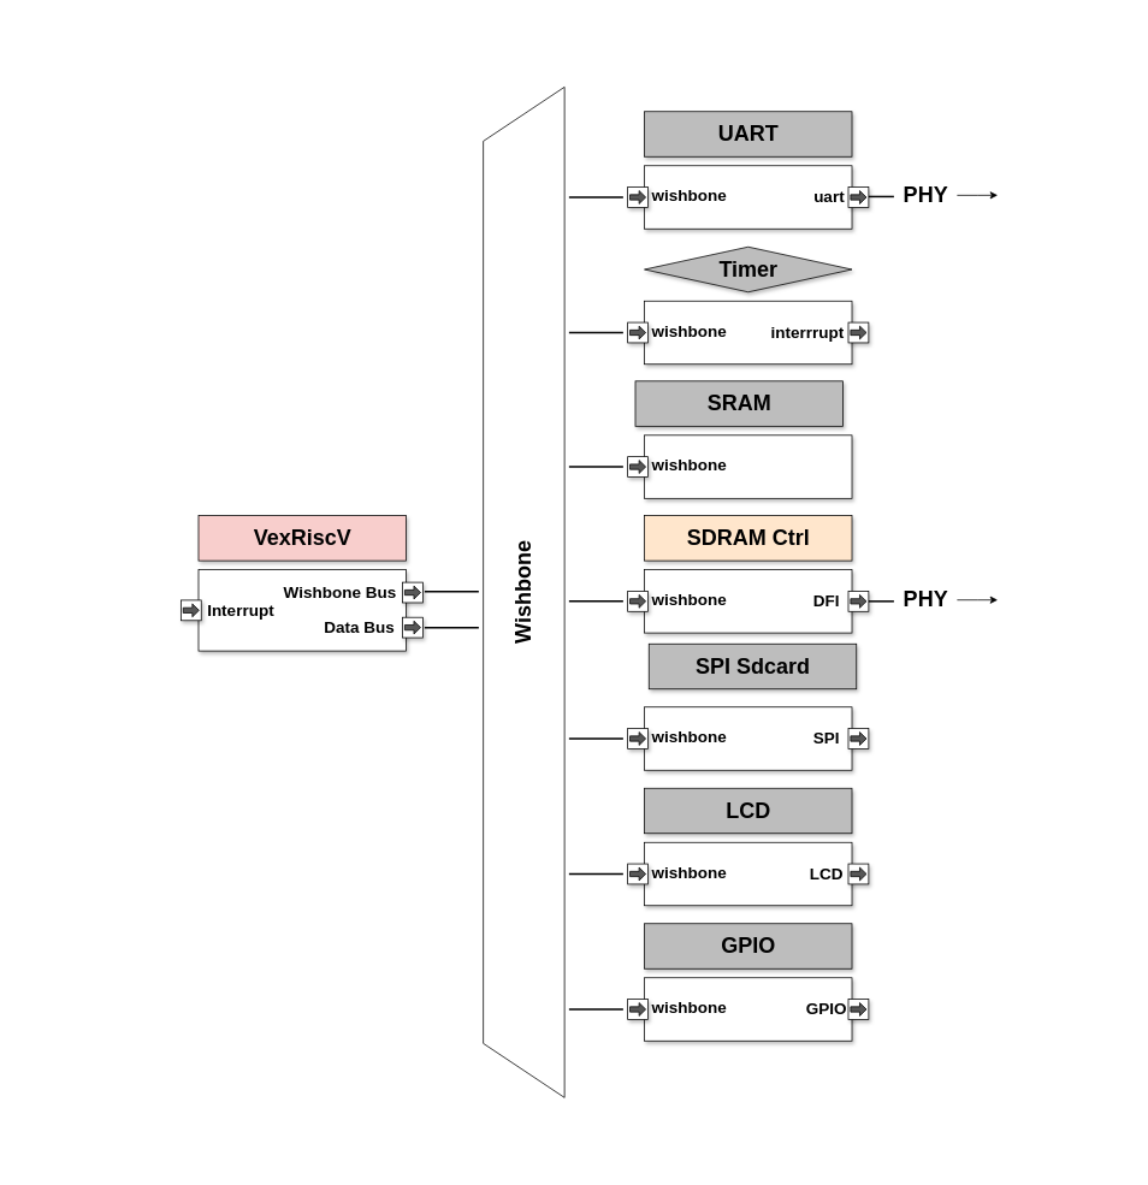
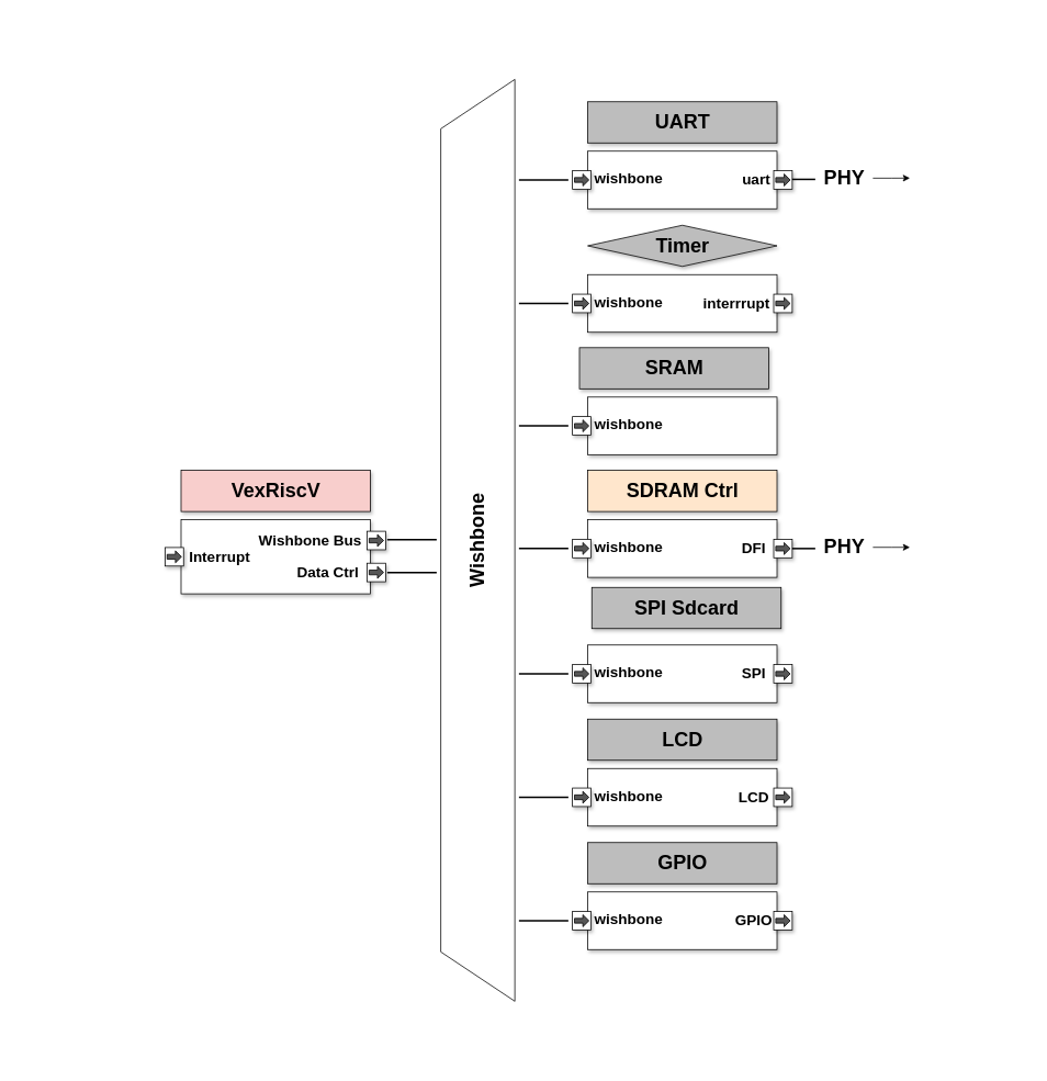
  <mxCell id="0" />
  <mxCell id="1" parent="0" />
  <mxCell id="2" value="" style="rounded=0;whiteSpace=wrap;html=1;strokeColor=none;" vertex="1" parent="1"><mxGeometry x="130" y="20.8" width="1120" height="1270" as="geometry" /></mxCell>
  <mxCell id="3" value="" style="rounded=0;whiteSpace=wrap;html=1;shadow=1;" vertex="1" parent="1"><mxGeometry x="219.5" y="630.8" width="230" height="90" as="geometry" /></mxCell>
  <mxCell id="4" value="&lt;font style=&quot;font-size: 24px;&quot;&gt;&lt;b&gt;Wishbone&lt;/b&gt;&lt;/font&gt;" style="shape=trapezoid;perimeter=trapezoidPerimeter;whiteSpace=wrap;html=1;fixedSize=1;size=60;rotation=-90;" vertex="1" parent="1"><mxGeometry x="20" y="610.8" width="1120" height="90" as="geometry" /></mxCell>
  <mxCell id="5" value="&lt;font style=&quot;font-size: 24px;&quot;&gt;&lt;b&gt;VexRiscV&lt;/b&gt;&lt;/font&gt;" style="rounded=0;whiteSpace=wrap;html=1;fillColor=#f8cecc;shadow=1;" vertex="1" parent="1"><mxGeometry x="219.5" y="570.8" width="230" height="50" as="geometry" /></mxCell>
  <mxCell id="6" value="&lt;font style=&quot;font-size: 18px;&quot;&gt;&lt;b style=&quot;&quot;&gt;Wishbone Bus&lt;/b&gt;&lt;/font&gt;" style="text;html=1;align=center;verticalAlign=middle;resizable=0;points=[];autosize=1;strokeColor=none;fillColor=none;" vertex="1" parent="1"><mxGeometry x="300.5" y="636.8" width="150" height="40" as="geometry" /></mxCell>
- <mxCell id="7" value="&lt;font style=&quot;font-size: 18px;&quot;&gt;&lt;b style=&quot;&quot;&gt;&amp;nbsp;Data Bus&lt;/b&gt;&lt;/font&gt;" style="text;html=1;align=center;verticalAlign=middle;resizable=0;points=[];autosize=1;strokeColor=none;fillColor=none;" vertex="1" parent="1"><mxGeometry x="339.5" y="674.85" width="110" height="40" as="geometry" /></mxCell>
+ <mxCell id="7" value="&lt;font style=&quot;font-size: 18px;&quot;&gt;&lt;b style=&quot;&quot;&gt;&amp;nbsp;Data Ctrl&lt;/b&gt;&lt;/font&gt;" style="text;html=1;align=center;verticalAlign=middle;resizable=0;points=[];autosize=1;strokeColor=none;fillColor=none;" vertex="1" parent="1"><mxGeometry x="339.5" y="674.85" width="110" height="40" as="geometry" /></mxCell>
  <mxCell id="8" value="&lt;font style=&quot;font-size: 18px;&quot;&gt;&lt;b style=&quot;&quot;&gt;Interrupt&lt;/b&gt;&lt;/font&gt;" style="text;html=1;align=center;verticalAlign=middle;resizable=0;points=[];autosize=1;strokeColor=none;fillColor=none;" vertex="1" parent="1"><mxGeometry x="215.5" y="655.8" width="100" height="40" as="geometry" /></mxCell>
  <mxCell id="9" value="" style="whiteSpace=wrap;html=1;aspect=fixed;shadow=1;" vertex="1" parent="1"><mxGeometry x="445.5" y="644.8" width="22.5" height="22.5" as="geometry" /></mxCell>
  <mxCell id="10" value="" style="shape=flexArrow;endArrow=classic;html=1;rounded=0;width=5.736;endSize=2.124;endWidth=7.751;fillColor=#575757;entryX=0.911;entryY=0.499;entryDx=0;entryDy=0;entryPerimeter=0;" edge="1" parent="1" target="9"><mxGeometry width="50" height="50" relative="1" as="geometry"><mxPoint x="447.5" y="656.04" as="sourcePoint" /><mxPoint x="460.5" y="658.25" as="targetPoint" /></mxGeometry></mxCell>
  <mxCell id="11" value="" style="rounded=0;whiteSpace=wrap;html=1;shadow=1;" vertex="1" parent="1"><mxGeometry x="713.5" y="183" width="230" height="70" as="geometry" /></mxCell>
  <mxCell id="12" value="&lt;font style=&quot;font-size: 24px;&quot;&gt;&lt;b&gt;UART&lt;/b&gt;&lt;/font&gt;" style="rounded=0;whiteSpace=wrap;html=1;fillColor=#BDBDBD;shadow=1;" vertex="1" parent="1"><mxGeometry x="713.5" y="123" width="230" height="50" as="geometry" /></mxCell>
  <mxCell id="13" value="&lt;font style=&quot;font-size: 18px;&quot;&gt;&lt;b&gt;uart&lt;/b&gt;&lt;/font&gt;" style="text;html=1;align=center;verticalAlign=middle;resizable=0;points=[];autosize=1;strokeColor=none;fillColor=none;" vertex="1" parent="1"><mxGeometry x="887.5" y="198" width="60" height="40" as="geometry" /></mxCell>
  <mxCell id="14" value="&lt;font style=&quot;font-size: 18px;&quot;&gt;&lt;b style=&quot;&quot;&gt;wishbone&lt;/b&gt;&lt;/font&gt;" style="text;html=1;align=center;verticalAlign=middle;resizable=0;points=[];autosize=1;strokeColor=none;fillColor=none;" vertex="1" parent="1"><mxGeometry x="707.5" y="196.5" width="110" height="40" as="geometry" /></mxCell>
  <mxCell id="15" value="" style="whiteSpace=wrap;html=1;aspect=fixed;shadow=1;" vertex="1" parent="1"><mxGeometry x="445.5" y="683.6" width="22.5" height="22.5" as="geometry" /></mxCell>
  <mxCell id="16" value="" style="shape=flexArrow;endArrow=classic;html=1;rounded=0;width=5.736;endSize=2.124;endWidth=7.751;fillColor=#575757;entryX=0.911;entryY=0.499;entryDx=0;entryDy=0;entryPerimeter=0;" edge="1" target="15" parent="1"><mxGeometry width="50" height="50" relative="1" as="geometry"><mxPoint x="447.5" y="694.84" as="sourcePoint" /><mxPoint x="460.5" y="697.05" as="targetPoint" /></mxGeometry></mxCell>
  <mxCell id="17" value="" style="whiteSpace=wrap;html=1;aspect=fixed;shadow=1;" vertex="1" parent="1"><mxGeometry x="200" y="664.55" width="22.5" height="22.5" as="geometry" /></mxCell>
  <mxCell id="18" value="" style="shape=flexArrow;endArrow=classic;html=1;rounded=0;width=5.736;endSize=2.124;endWidth=7.751;fillColor=#575757;entryX=0.911;entryY=0.499;entryDx=0;entryDy=0;entryPerimeter=0;" edge="1" target="17" parent="1"><mxGeometry width="50" height="50" relative="1" as="geometry"><mxPoint x="202" y="675.79" as="sourcePoint" /><mxPoint x="215" y="678" as="targetPoint" /></mxGeometry></mxCell>
  <mxCell id="19" value="" style="whiteSpace=wrap;html=1;aspect=fixed;shadow=1;" vertex="1" parent="1"><mxGeometry x="695" y="206.75" width="22.5" height="22.5" as="geometry" /></mxCell>
  <mxCell id="20" value="" style="shape=flexArrow;endArrow=classic;html=1;rounded=0;width=5.736;endSize=2.124;endWidth=7.751;fillColor=#575757;entryX=0.911;entryY=0.499;entryDx=0;entryDy=0;entryPerimeter=0;" edge="1" target="19" parent="1"><mxGeometry width="50" height="50" relative="1" as="geometry"><mxPoint x="697" y="217.99" as="sourcePoint" /><mxPoint x="710" y="220.2" as="targetPoint" /></mxGeometry></mxCell>
  <mxCell id="21" value="" style="whiteSpace=wrap;html=1;aspect=fixed;shadow=1;" vertex="1" parent="1"><mxGeometry x="939.5" y="206.75" width="22.5" height="22.5" as="geometry" /></mxCell>
  <mxCell id="22" value="" style="shape=flexArrow;endArrow=classic;html=1;rounded=0;width=5.736;endSize=2.124;endWidth=7.751;fillColor=#575757;entryX=0.911;entryY=0.499;entryDx=0;entryDy=0;entryPerimeter=0;" edge="1" target="21" parent="1"><mxGeometry width="50" height="50" relative="1" as="geometry"><mxPoint x="941.5" y="217.99" as="sourcePoint" /><mxPoint x="954.5" y="220.2" as="targetPoint" /></mxGeometry></mxCell>
  <mxCell id="23" value="" style="rounded=0;whiteSpace=wrap;html=1;shadow=1;" vertex="1" parent="1"><mxGeometry x="713.5" y="333" width="230" height="70" as="geometry" /></mxCell>
  <mxCell id="24" value="&lt;font style=&quot;font-size: 24px;&quot;&gt;&lt;b&gt;Timer&lt;/b&gt;&lt;/font&gt;" style="rhombus;whiteSpace=wrap;html=1;fillColor=#BDBDBD;shadow=1;" vertex="1" parent="1"><mxGeometry x="713.5" y="273" width="230" height="50" as="geometry" /></mxCell>
  <mxCell id="25" value="&lt;font style=&quot;font-size: 18px;&quot;&gt;&lt;b&gt;interrrupt&lt;/b&gt;&lt;/font&gt;" style="text;html=1;align=center;verticalAlign=middle;resizable=0;points=[];autosize=1;strokeColor=none;fillColor=none;" vertex="1" parent="1"><mxGeometry x="843.5" y="348" width="100" height="40" as="geometry" /></mxCell>
  <mxCell id="26" value="&lt;font style=&quot;font-size: 18px;&quot;&gt;&lt;b style=&quot;&quot;&gt;wishbone&lt;/b&gt;&lt;/font&gt;" style="text;html=1;align=center;verticalAlign=middle;resizable=0;points=[];autosize=1;strokeColor=none;fillColor=none;" vertex="1" parent="1"><mxGeometry x="707.5" y="346.5" width="110" height="40" as="geometry" /></mxCell>
  <mxCell id="27" value="" style="whiteSpace=wrap;html=1;aspect=fixed;shadow=1;" vertex="1" parent="1"><mxGeometry x="695" y="356.75" width="22.5" height="22.5" as="geometry" /></mxCell>
  <mxCell id="28" value="" style="shape=flexArrow;endArrow=classic;html=1;rounded=0;width=5.736;endSize=2.124;endWidth=7.751;fillColor=#575757;entryX=0.911;entryY=0.499;entryDx=0;entryDy=0;entryPerimeter=0;" edge="1" parent="1" target="27"><mxGeometry width="50" height="50" relative="1" as="geometry"><mxPoint x="697" y="367.99" as="sourcePoint" /><mxPoint x="710" y="370.2" as="targetPoint" /></mxGeometry></mxCell>
  <mxCell id="29" value="" style="whiteSpace=wrap;html=1;aspect=fixed;shadow=1;" vertex="1" parent="1"><mxGeometry x="939.5" y="356.75" width="22.5" height="22.5" as="geometry" /></mxCell>
  <mxCell id="30" value="" style="shape=flexArrow;endArrow=classic;html=1;rounded=0;width=5.736;endSize=2.124;endWidth=7.751;fillColor=#575757;entryX=0.911;entryY=0.499;entryDx=0;entryDy=0;entryPerimeter=0;" edge="1" parent="1" target="29"><mxGeometry width="50" height="50" relative="1" as="geometry"><mxPoint x="941.5" y="367.99" as="sourcePoint" /><mxPoint x="954.5" y="370.2" as="targetPoint" /></mxGeometry></mxCell>
  <mxCell id="31" value="" style="rounded=0;whiteSpace=wrap;html=1;shadow=1;" vertex="1" parent="1"><mxGeometry x="713.5" y="481.75" width="230" height="70" as="geometry" /></mxCell>
  <mxCell id="32" value="&lt;font style=&quot;font-size: 24px;&quot;&gt;&lt;b&gt;SRAM&lt;/b&gt;&lt;/font&gt;" style="rounded=0;whiteSpace=wrap;html=1;fillColor=#BDBDBD;shadow=1;" vertex="1" parent="1"><mxGeometry x="703.5" y="421.75" width="230" height="50" as="geometry" /></mxCell>
  <mxCell id="33" value="&lt;font style=&quot;font-size: 18px;&quot;&gt;&lt;b style=&quot;&quot;&gt;wishbone&lt;/b&gt;&lt;/font&gt;" style="text;html=1;align=center;verticalAlign=middle;resizable=0;points=[];autosize=1;strokeColor=none;fillColor=none;" vertex="1" parent="1"><mxGeometry x="707.5" y="495.25" width="110" height="40" as="geometry" /></mxCell>
  <mxCell id="34" value="" style="whiteSpace=wrap;html=1;aspect=fixed;shadow=1;" vertex="1" parent="1"><mxGeometry x="695" y="505.5" width="22.5" height="22.5" as="geometry" /></mxCell>
  <mxCell id="35" value="" style="shape=flexArrow;endArrow=classic;html=1;rounded=0;width=5.736;endSize=2.124;endWidth=7.751;fillColor=#575757;entryX=0.911;entryY=0.499;entryDx=0;entryDy=0;entryPerimeter=0;" edge="1" target="34" parent="1"><mxGeometry width="50" height="50" relative="1" as="geometry"><mxPoint x="697" y="516.74" as="sourcePoint" /><mxPoint x="710" y="518.95" as="targetPoint" /></mxGeometry></mxCell>
  <mxCell id="36" value="" style="rounded=0;whiteSpace=wrap;html=1;shadow=1;" vertex="1" parent="1"><mxGeometry x="713.5" y="630.8" width="230" height="70" as="geometry" /></mxCell>
  <mxCell id="37" value="&lt;font style=&quot;font-size: 24px;&quot;&gt;&lt;b&gt;SDRAM Ctrl&lt;/b&gt;&lt;/font&gt;" style="rounded=0;whiteSpace=wrap;html=1;fillColor=#ffe6cc;shadow=1;" vertex="1" parent="1"><mxGeometry x="713.5" y="570.8" width="230" height="50" as="geometry" /></mxCell>
  <mxCell id="38" value="&lt;font style=&quot;font-size: 18px;&quot;&gt;&lt;b&gt;DFI&lt;/b&gt;&lt;/font&gt;" style="text;html=1;align=center;verticalAlign=middle;resizable=0;points=[];autosize=1;strokeColor=none;fillColor=none;" vertex="1" parent="1"><mxGeometry x="889.5" y="645.8" width="50" height="40" as="geometry" /></mxCell>
  <mxCell id="39" value="&lt;font style=&quot;font-size: 18px;&quot;&gt;&lt;b style=&quot;&quot;&gt;wishbone&lt;/b&gt;&lt;/font&gt;" style="text;html=1;align=center;verticalAlign=middle;resizable=0;points=[];autosize=1;strokeColor=none;fillColor=none;" vertex="1" parent="1"><mxGeometry x="707.5" y="644.3" width="110" height="40" as="geometry" /></mxCell>
  <mxCell id="40" value="" style="whiteSpace=wrap;html=1;aspect=fixed;shadow=1;" vertex="1" parent="1"><mxGeometry x="695" y="654.55" width="22.5" height="22.5" as="geometry" /></mxCell>
  <mxCell id="41" value="" style="shape=flexArrow;endArrow=classic;html=1;rounded=0;width=5.736;endSize=2.124;endWidth=7.751;fillColor=#575757;entryX=0.911;entryY=0.499;entryDx=0;entryDy=0;entryPerimeter=0;" edge="1" target="40" parent="1"><mxGeometry width="50" height="50" relative="1" as="geometry"><mxPoint x="697" y="665.79" as="sourcePoint" /><mxPoint x="710" y="668" as="targetPoint" /></mxGeometry></mxCell>
  <mxCell id="42" value="" style="whiteSpace=wrap;html=1;aspect=fixed;shadow=1;" vertex="1" parent="1"><mxGeometry x="939.5" y="654.55" width="22.5" height="22.5" as="geometry" /></mxCell>
  <mxCell id="43" value="" style="shape=flexArrow;endArrow=classic;html=1;rounded=0;width=5.736;endSize=2.124;endWidth=7.751;fillColor=#575757;entryX=0.911;entryY=0.499;entryDx=0;entryDy=0;entryPerimeter=0;" edge="1" target="42" parent="1"><mxGeometry width="50" height="50" relative="1" as="geometry"><mxPoint x="941.5" y="665.79" as="sourcePoint" /><mxPoint x="954.5" y="668" as="targetPoint" /></mxGeometry></mxCell>
  <mxCell id="44" value="" style="rounded=0;whiteSpace=wrap;html=1;shadow=1;" vertex="1" parent="1"><mxGeometry x="713.5" y="783" width="230" height="70" as="geometry" /></mxCell>
  <mxCell id="45" value="&lt;font style=&quot;font-size: 24px;&quot;&gt;&lt;b&gt;SPI Sdcard&lt;/b&gt;&lt;/font&gt;" style="rounded=0;whiteSpace=wrap;html=1;fillColor=#BDBDBD;shadow=1;" vertex="1" parent="1"><mxGeometry x="718.5" y="713" width="230" height="50" as="geometry" /></mxCell>
  <mxCell id="46" value="&lt;font style=&quot;font-size: 18px;&quot;&gt;&lt;b&gt;SPI&lt;/b&gt;&lt;/font&gt;" style="text;html=1;align=center;verticalAlign=middle;resizable=0;points=[];autosize=1;strokeColor=none;fillColor=none;" vertex="1" parent="1"><mxGeometry x="889.5" y="798" width="50" height="40" as="geometry" /></mxCell>
  <mxCell id="47" value="&lt;font style=&quot;font-size: 18px;&quot;&gt;&lt;b style=&quot;&quot;&gt;wishbone&lt;/b&gt;&lt;/font&gt;" style="text;html=1;align=center;verticalAlign=middle;resizable=0;points=[];autosize=1;strokeColor=none;fillColor=none;" vertex="1" parent="1"><mxGeometry x="707.5" y="796.5" width="110" height="40" as="geometry" /></mxCell>
  <mxCell id="48" value="" style="whiteSpace=wrap;html=1;aspect=fixed;shadow=1;" vertex="1" parent="1"><mxGeometry x="695" y="806.75" width="22.5" height="22.5" as="geometry" /></mxCell>
  <mxCell id="49" value="" style="shape=flexArrow;endArrow=classic;html=1;rounded=0;width=5.736;endSize=2.124;endWidth=7.751;fillColor=#575757;entryX=0.911;entryY=0.499;entryDx=0;entryDy=0;entryPerimeter=0;" edge="1" target="48" parent="1"><mxGeometry width="50" height="50" relative="1" as="geometry"><mxPoint x="697" y="817.99" as="sourcePoint" /><mxPoint x="710" y="820.2" as="targetPoint" /></mxGeometry></mxCell>
  <mxCell id="50" value="" style="whiteSpace=wrap;html=1;aspect=fixed;shadow=1;" vertex="1" parent="1"><mxGeometry x="939.5" y="806.75" width="22.5" height="22.5" as="geometry" /></mxCell>
  <mxCell id="51" value="" style="shape=flexArrow;endArrow=classic;html=1;rounded=0;width=5.736;endSize=2.124;endWidth=7.751;fillColor=#575757;entryX=0.911;entryY=0.499;entryDx=0;entryDy=0;entryPerimeter=0;" edge="1" target="50" parent="1"><mxGeometry width="50" height="50" relative="1" as="geometry"><mxPoint x="941.5" y="817.99" as="sourcePoint" /><mxPoint x="954.5" y="820.2" as="targetPoint" /></mxGeometry></mxCell>
  <mxCell id="52" value="" style="line;strokeWidth=2;html=1;" vertex="1" parent="1"><mxGeometry x="962" y="645.8" width="28" height="40" as="geometry" /></mxCell>
  <mxCell id="53" style="edgeStyle=orthogonalEdgeStyle;rounded=0;orthogonalLoop=1;jettySize=auto;html=1;" edge="1" parent="1" source="54"><mxGeometry relative="1" as="geometry"><mxPoint x="1105" y="664.3" as="targetPoint" /></mxGeometry></mxCell>
  <mxCell id="54" value="&lt;font style=&quot;font-size: 24px;&quot;&gt;&lt;b&gt;PHY&lt;/b&gt;&lt;/font&gt;" style="text;html=1;align=center;verticalAlign=middle;resizable=0;points=[];autosize=1;strokeColor=none;fillColor=none;" vertex="1" parent="1"><mxGeometry x="990" y="644.3" width="70" height="40" as="geometry" /></mxCell>
  <mxCell id="55" value="" style="line;strokeWidth=2;html=1;" vertex="1" parent="1"><mxGeometry x="630" y="198" width="60" height="40" as="geometry" /></mxCell>
  <mxCell id="56" value="" style="line;strokeWidth=2;html=1;" vertex="1" parent="1"><mxGeometry x="630" y="496.75" width="60" height="40" as="geometry" /></mxCell>
  <mxCell id="57" value="" style="line;strokeWidth=2;html=1;" vertex="1" parent="1"><mxGeometry x="630" y="645.8" width="60" height="40" as="geometry" /></mxCell>
  <mxCell id="58" value="" style="line;strokeWidth=2;html=1;" vertex="1" parent="1"><mxGeometry x="630" y="348" width="60" height="40" as="geometry" /></mxCell>
  <mxCell id="59" value="" style="line;strokeWidth=2;html=1;" vertex="1" parent="1"><mxGeometry x="630" y="798" width="60" height="40" as="geometry" /></mxCell>
  <mxCell id="60" value="" style="line;strokeWidth=2;html=1;" vertex="1" parent="1"><mxGeometry x="962" y="197.25" width="28" height="40" as="geometry" /></mxCell>
  <mxCell id="61" style="edgeStyle=orthogonalEdgeStyle;rounded=0;orthogonalLoop=1;jettySize=auto;html=1;" edge="1" source="62" parent="1"><mxGeometry relative="1" as="geometry"><mxPoint x="1105" y="215.75" as="targetPoint" /></mxGeometry></mxCell>
  <mxCell id="62" value="&lt;font style=&quot;font-size: 24px;&quot;&gt;&lt;b&gt;PHY&lt;/b&gt;&lt;/font&gt;" style="text;html=1;align=center;verticalAlign=middle;resizable=0;points=[];autosize=1;strokeColor=none;fillColor=none;" vertex="1" parent="1"><mxGeometry x="990" y="195.75" width="70" height="40" as="geometry" /></mxCell>
  <mxCell id="63" value="" style="rounded=0;whiteSpace=wrap;html=1;shadow=1;" vertex="1" parent="1"><mxGeometry x="713.5" y="933" width="230" height="70" as="geometry" /></mxCell>
  <mxCell id="64" value="&lt;span style=&quot;font-size: 24px;&quot;&gt;&lt;b&gt;LCD&lt;/b&gt;&lt;/span&gt;" style="rounded=0;whiteSpace=wrap;html=1;fillColor=#BDBDBD;shadow=1;" vertex="1" parent="1"><mxGeometry x="713.5" y="873" width="230" height="50" as="geometry" /></mxCell>
  <mxCell id="65" value="&lt;font style=&quot;font-size: 18px;&quot;&gt;&lt;b&gt;LCD&lt;/b&gt;&lt;/font&gt;" style="text;html=1;align=center;verticalAlign=middle;resizable=0;points=[];autosize=1;strokeColor=none;fillColor=none;" vertex="1" parent="1"><mxGeometry x="884.5" y="948" width="60" height="40" as="geometry" /></mxCell>
  <mxCell id="66" value="&lt;font style=&quot;font-size: 18px;&quot;&gt;&lt;b style=&quot;&quot;&gt;wishbone&lt;/b&gt;&lt;/font&gt;" style="text;html=1;align=center;verticalAlign=middle;resizable=0;points=[];autosize=1;strokeColor=none;fillColor=none;" vertex="1" parent="1"><mxGeometry x="707.5" y="946.5" width="110" height="40" as="geometry" /></mxCell>
  <mxCell id="67" value="" style="whiteSpace=wrap;html=1;aspect=fixed;shadow=1;" vertex="1" parent="1"><mxGeometry x="695" y="956.75" width="22.5" height="22.5" as="geometry" /></mxCell>
  <mxCell id="68" value="" style="shape=flexArrow;endArrow=classic;html=1;rounded=0;width=5.736;endSize=2.124;endWidth=7.751;fillColor=#575757;entryX=0.911;entryY=0.499;entryDx=0;entryDy=0;entryPerimeter=0;" edge="1" target="67" parent="1"><mxGeometry width="50" height="50" relative="1" as="geometry"><mxPoint x="697" y="967.99" as="sourcePoint" /><mxPoint x="710" y="970.2" as="targetPoint" /></mxGeometry></mxCell>
  <mxCell id="69" value="" style="whiteSpace=wrap;html=1;aspect=fixed;shadow=1;" vertex="1" parent="1"><mxGeometry x="939.5" y="956.75" width="22.5" height="22.5" as="geometry" /></mxCell>
  <mxCell id="70" value="" style="shape=flexArrow;endArrow=classic;html=1;rounded=0;width=5.736;endSize=2.124;endWidth=7.751;fillColor=#575757;entryX=0.911;entryY=0.499;entryDx=0;entryDy=0;entryPerimeter=0;" edge="1" target="69" parent="1"><mxGeometry width="50" height="50" relative="1" as="geometry"><mxPoint x="941.5" y="967.99" as="sourcePoint" /><mxPoint x="954.5" y="970.2" as="targetPoint" /></mxGeometry></mxCell>
  <mxCell id="71" value="" style="line;strokeWidth=2;html=1;" vertex="1" parent="1"><mxGeometry x="630" y="948" width="60" height="40" as="geometry" /></mxCell>
  <mxCell id="72" value="" style="rounded=0;whiteSpace=wrap;html=1;shadow=1;" vertex="1" parent="1"><mxGeometry x="713.5" y="1083" width="230" height="70" as="geometry" /></mxCell>
  <mxCell id="73" value="&lt;font style=&quot;font-size: 24px;&quot;&gt;&lt;b&gt;GPIO&lt;/b&gt;&lt;/font&gt;" style="rounded=0;whiteSpace=wrap;html=1;fillColor=#BDBDBD;shadow=1;" vertex="1" parent="1"><mxGeometry x="713.5" y="1023" width="230" height="50" as="geometry" /></mxCell>
  <mxCell id="74" value="&lt;font style=&quot;font-size: 18px;&quot;&gt;&lt;b&gt;GPIO&lt;/b&gt;&lt;/font&gt;" style="text;html=1;align=center;verticalAlign=middle;resizable=0;points=[];autosize=1;strokeColor=none;fillColor=none;" vertex="1" parent="1"><mxGeometry x="879.5" y="1098" width="70" height="40" as="geometry" /></mxCell>
  <mxCell id="75" value="&lt;font style=&quot;font-size: 18px;&quot;&gt;&lt;b style=&quot;&quot;&gt;wishbone&lt;/b&gt;&lt;/font&gt;" style="text;html=1;align=center;verticalAlign=middle;resizable=0;points=[];autosize=1;strokeColor=none;fillColor=none;" vertex="1" parent="1"><mxGeometry x="707.5" y="1096.5" width="110" height="40" as="geometry" /></mxCell>
  <mxCell id="76" value="" style="whiteSpace=wrap;html=1;aspect=fixed;shadow=1;" vertex="1" parent="1"><mxGeometry x="695" y="1106.75" width="22.5" height="22.5" as="geometry" /></mxCell>
  <mxCell id="77" value="" style="shape=flexArrow;endArrow=classic;html=1;rounded=0;width=5.736;endSize=2.124;endWidth=7.751;fillColor=#575757;entryX=0.911;entryY=0.499;entryDx=0;entryDy=0;entryPerimeter=0;" edge="1" target="76" parent="1"><mxGeometry width="50" height="50" relative="1" as="geometry"><mxPoint x="697" y="1117.99" as="sourcePoint" /><mxPoint x="710" y="1120.2" as="targetPoint" /></mxGeometry></mxCell>
  <mxCell id="78" value="" style="whiteSpace=wrap;html=1;aspect=fixed;shadow=1;" vertex="1" parent="1"><mxGeometry x="939.5" y="1106.75" width="22.5" height="22.5" as="geometry" /></mxCell>
  <mxCell id="79" value="" style="shape=flexArrow;endArrow=classic;html=1;rounded=0;width=5.736;endSize=2.124;endWidth=7.751;fillColor=#575757;entryX=0.911;entryY=0.499;entryDx=0;entryDy=0;entryPerimeter=0;" edge="1" target="78" parent="1"><mxGeometry width="50" height="50" relative="1" as="geometry"><mxPoint x="941.5" y="1117.99" as="sourcePoint" /><mxPoint x="954.5" y="1120.2" as="targetPoint" /></mxGeometry></mxCell>
  <mxCell id="80" value="" style="line;strokeWidth=2;html=1;" vertex="1" parent="1"><mxGeometry x="630" y="1098" width="60" height="40" as="geometry" /></mxCell>
  <mxCell id="81" value="" style="line;strokeWidth=2;html=1;" vertex="1" parent="1"><mxGeometry x="470" y="634.85" width="60" height="40" as="geometry" /></mxCell>
  <mxCell id="82" value="" style="line;strokeWidth=2;html=1;" vertex="1" parent="1"><mxGeometry x="470" y="674.85" width="60" height="40" as="geometry" /></mxCell>
